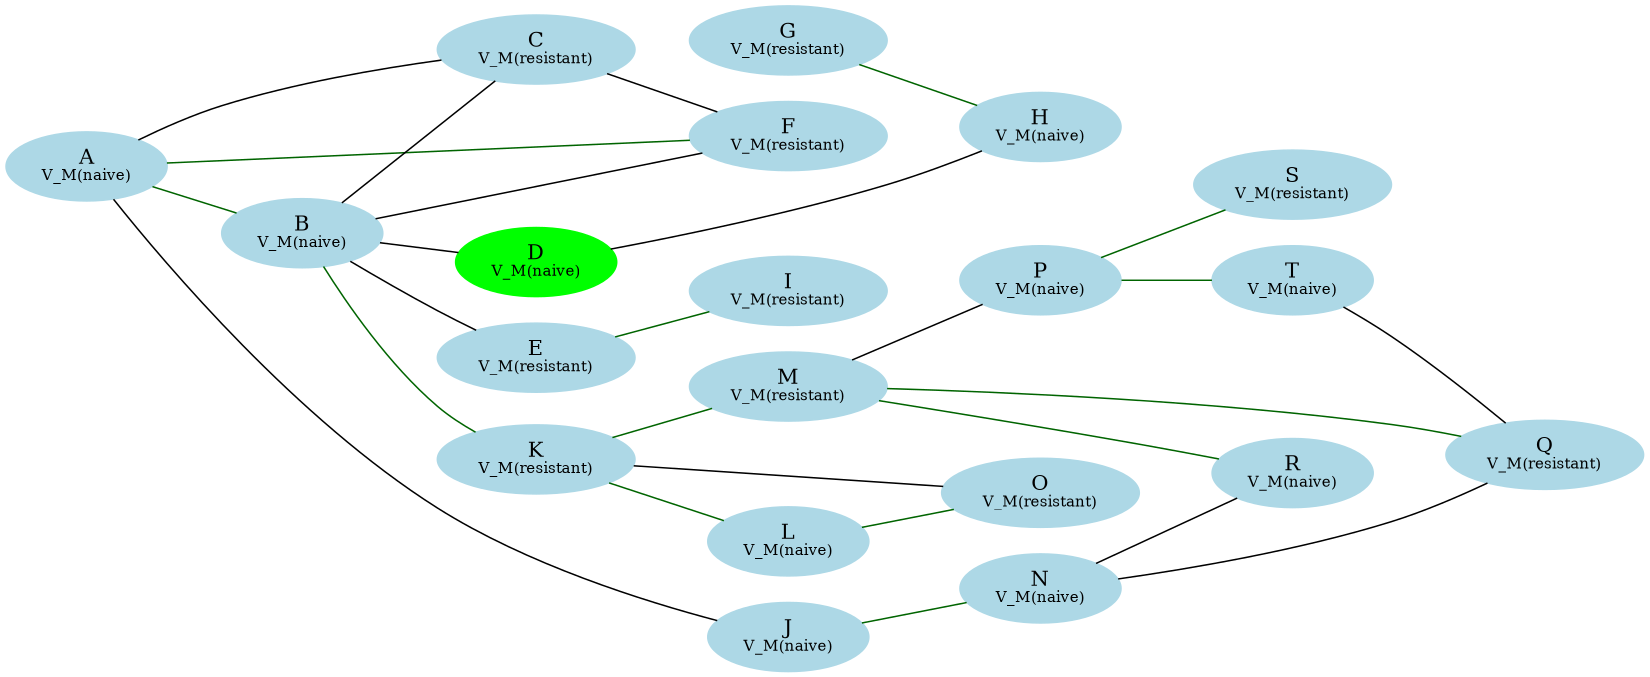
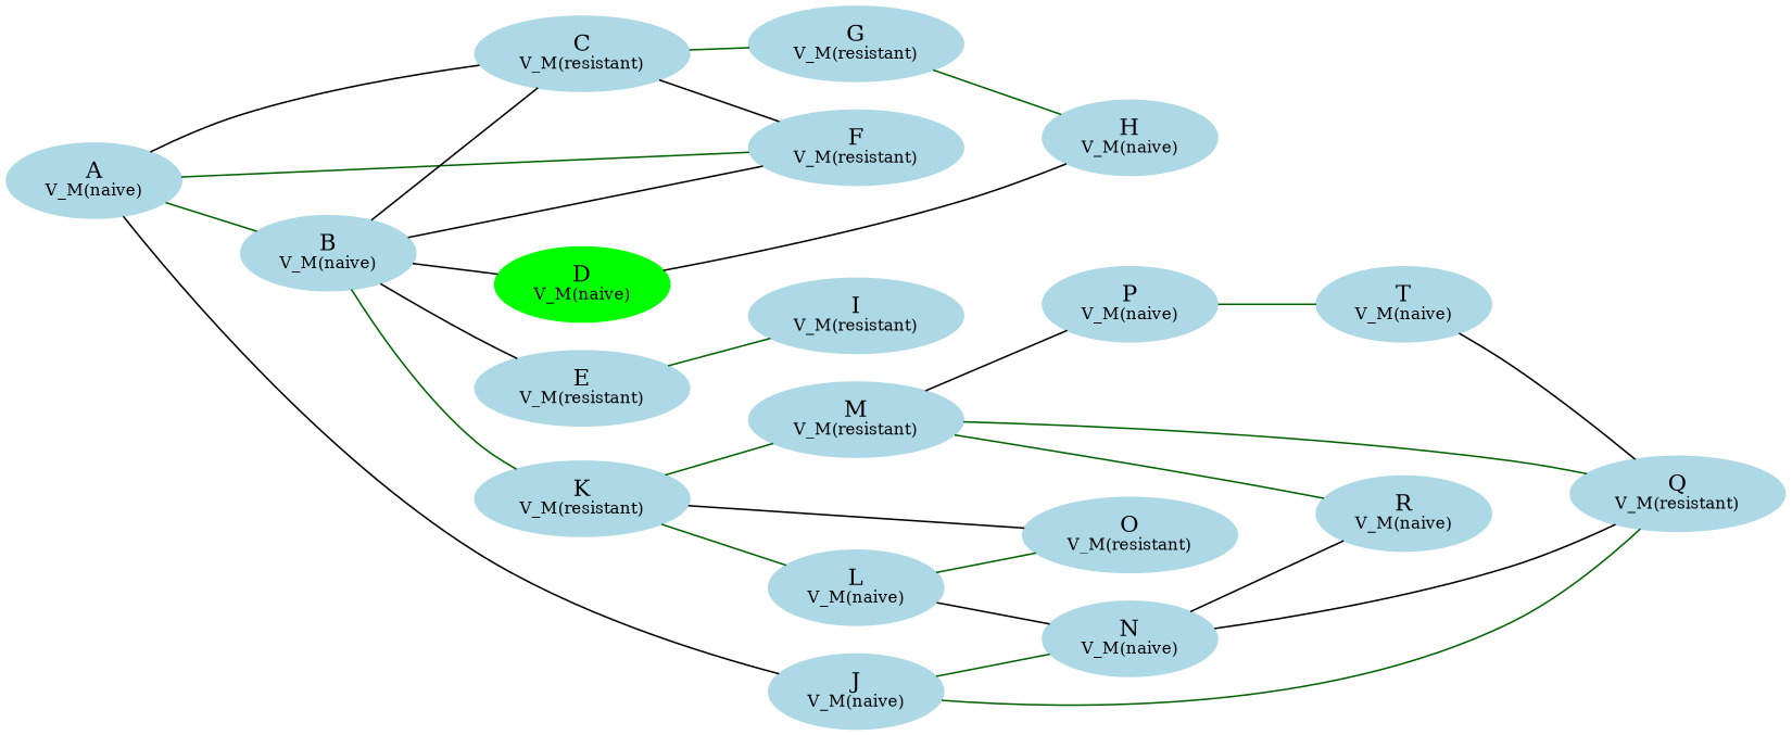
  graph {
    rankdir=LR
    node [color=lightblue style=filled]
    edge [color=darkgreen]
    n1 [label=<A<BR /><FONT POINT-SIZE="10">V_M(naive)</FONT>>]
    n2 [label=<B<BR /><FONT POINT-SIZE="10">V_M(naive)</FONT>>]
    n3 [label=<C<BR /><FONT POINT-SIZE="10">V_M(resistant)</FONT>>]
    n4 [label=<F<BR /><FONT POINT-SIZE="10">V_M(resistant)</FONT>>]
    n5 [label=<J<BR /><FONT POINT-SIZE="10">V_M(naive)</FONT>>]
    n6 [color=green label=<D<BR /><FONT POINT-SIZE="10">V_M(naive)</FONT>>]
    n7 [label=<E<BR /><FONT POINT-SIZE="10">V_M(resistant)</FONT>>]
    n8 [label=<K<BR /><FONT POINT-SIZE="10">V_M(resistant)</FONT>>]
    n9 [label=<G<BR /><FONT POINT-SIZE="10">V_M(resistant)</FONT>>]
    n10 [label=<N<BR /><FONT POINT-SIZE="10">V_M(naive)</FONT>>]
    n11 [label=<Q<BR /><FONT POINT-SIZE="10">V_M(resistant)</FONT>>]
    n12 [label=<H<BR /><FONT POINT-SIZE="10">V_M(naive)</FONT>>]
    n13 [label=<I<BR /><FONT POINT-SIZE="10">V_M(resistant)</FONT>>]
    n14 [label=<L<BR /><FONT POINT-SIZE="10">V_M(naive)</FONT>>]
    n15 [label=<M<BR /><FONT POINT-SIZE="10">V_M(resistant)</FONT>>]
    n16 [label=<O<BR /><FONT POINT-SIZE="10">V_M(resistant)</FONT>>]
    n17 [label=<R<BR /><FONT POINT-SIZE="10">V_M(naive)</FONT>>]
    n18 [label=<P<BR /><FONT POINT-SIZE="10">V_M(naive)</FONT>>]
-   n19 [label=<S<BR /><FONT POINT-SIZE="10">V_M(resistant)</FONT>>]
    n20 [label=<T<BR /><FONT POINT-SIZE="10">V_M(naive)</FONT>>]
    n1 -- n2
    n1 -- n3 [color=black]
    n1 -- n4
    n1 -- n5 [color=black]
    n2 -- n3 [color=black]
    n2 -- n4 [color=black]
    n2 -- n6 [color=black]
    n2 -- n7 [color=black]
    n2 -- n8
    n3 -- n4 [color=black]
+   n3 -- n9
    n5 -- n10
+   n5 -- n11
    n6 -- n12 [color=black]
    n7 -- n13
    n8 -- n14
    n8 -- n15
    n8 -- n16 [color=black]
    n9 -- n12
    n10 -- n11 [color=black]
    n10 -- n17 [color=black]
+   n14 -- n10 [color=black]
    n14 -- n16
    n15 -- n11
    n15 -- n17
    n15 -- n18 [color=black]
-   n18 -- n19
    n18 -- n20
    n20 -- n11 [color=black]
  }
